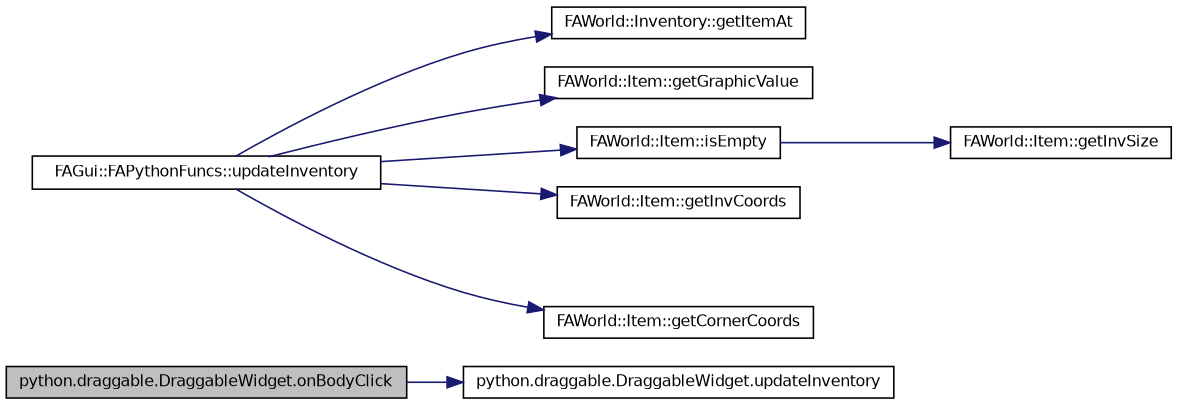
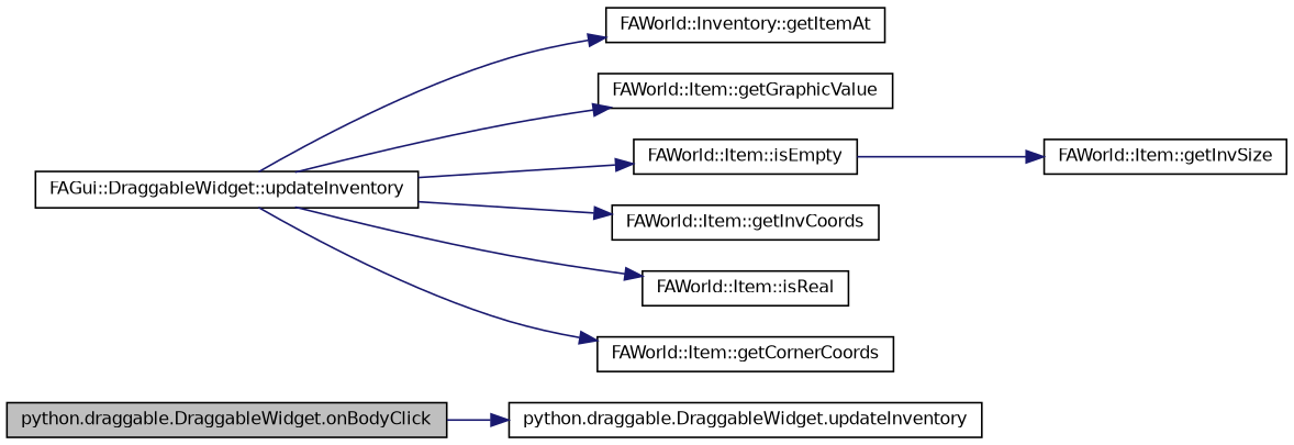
  digraph {
    rankdir=LR
    node [color=black fillcolor=white fontname=Helvetica fontsize=10 shape=record style=filled]
    edge [color=midnightblue fontname=Helvetica fontsize=10 labelfontname=Helvetica labelfontsize=10 style=solid]
    n1 [fillcolor=grey75 fontcolor=black height=0.2 label="python.draggable.DraggableWidget.onBodyClick" width=0.4]
    n2 [height=0.2 label="python.draggable.DraggableWidget.updateInventory" width=0.4]
-   n3 [height=0.2 label="FAGui::FAPythonFuncs::updateInventory" width=0.4]
+   n3 [height=0.2 label="FAGui::DraggableWidget::updateInventory" width=0.4]
    n4 [height=0.2 label="FAWorld::Inventory::getItemAt" width=0.4]
    n5 [height=0.2 label="FAWorld::Item::getGraphicValue" width=0.4]
    n6 [height=0.2 label="FAWorld::Item::isEmpty" width=0.4]
    n7 [height=0.2 label="FAWorld::Item::getInvCoords" width=0.4]
+   n8 [height=0.2 label="FAWorld::Item::isReal" width=0.4]
    n9 [height=0.2 label="FAWorld::Item::getCornerCoords" width=0.4]
    n10 [height=0.2 label="FAWorld::Item::getInvSize" width=0.4]
    n1 -> n2
    n3 -> n4
    n3 -> n5
    n3 -> n6
    n3 -> n7
+   n3 -> n8
    n3 -> n9
    n6 -> n10
  }
